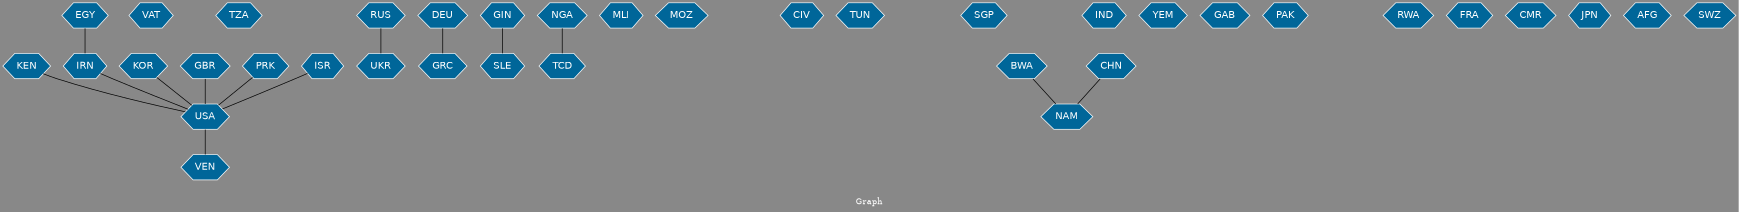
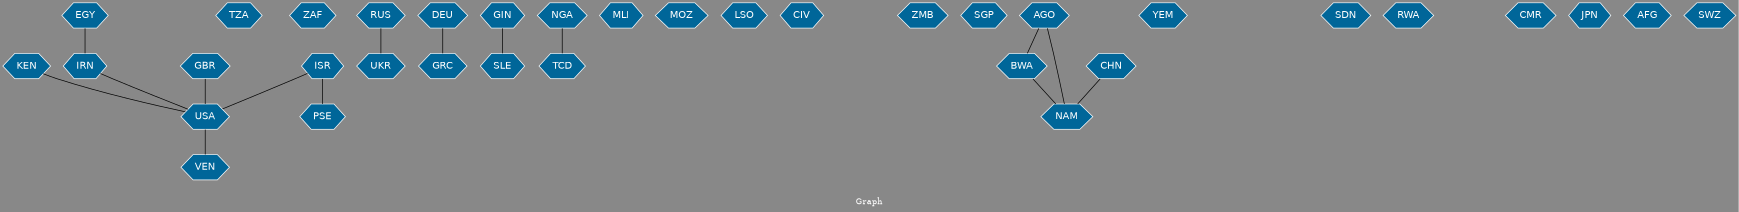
  graph {
    bgcolor="#888888"
    fontcolor=white
    fontsize=12
    label="Graph"
    node [color=white fillcolor="#006699" fontcolor=white fontname=Helvetica shape=hexagon style=filled]
    edge [arrowhead=open color=black fontcolor=white fontname=Courier fontsize=12 weight=1]
    n1 [label=KEN]
    n2 [label=USA]
    n3 [label=VEN]
-   n4 [label=VAT]
    n5 [label=TZA]
+   n6 [label=ZAF]
    n7 [label=RUS]
    n8 [label=UKR]
    n9 [label=ISR]
+   n10 [label=PSE]
    n11 [label=EGY]
    n12 [label=IRN]
    n13 [label=DEU]
    n14 [label=GRC]
    n15 [label=SLE]
    n16 [label=NGA]
    n17 [label=TCD]
    n18 [label=MLI]
    n19 [label=MOZ]
+   n20 [label=LSO]
    n21 [label=CIV]
-   n22 [label=TUN]
    n23 [label=GIN]
-   n25 [label=KOR]
+   n24 [label=ZMB]
    n26 [label=SGP]
    n27 [label=BWA]
    n28 [label=NAM]
-   n29 [label=IND]
    n30 [label=YEM]
-   n31 [label=GAB]
-   n32 [label=PAK]
+   n33 [label=SDN]
    n34 [label=RWA]
-   n35 [label=FRA]
    n36 [label=CMR]
    n37 [label=GBR]
-   n38 [label=PRK]
    n39 [label=JPN]
    n40 [label=AFG]
+   n41 [label=AGO]
    n42 [label=CHN]
    n43 [label=SWZ]
    n1 -- n2
    n2 -- n3
    n7 -- n8
    n9 -- n2 [weight=2]
+   n9 -- n10 [weight=2]
    n11 -- n12
    n12 -- n2
    n13 -- n14
    n16 -- n17
    n23 -- n15
-   n25 -- n2
    n27 -- n28
    n37 -- n2
-   n38 -- n2
+   n41 -- n27
+   n41 -- n28
    n42 -- n28
  }
